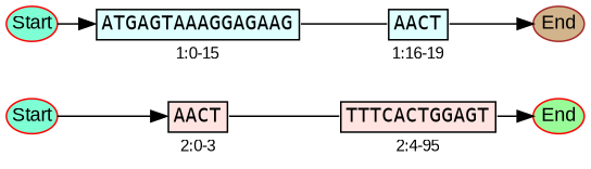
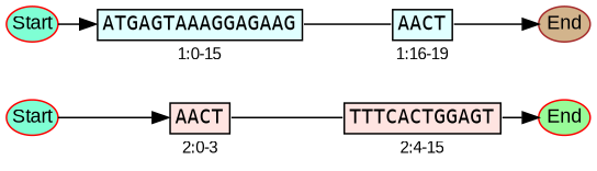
  strict digraph {
    rankdir=LR
    ranksep=0.3
    splines=line
    fontname="Liberation Sans"
    node [margin=0 fontname="Liberation Sans"]
    edge [headport="seq:w" tailport="seq:e" fontname="Liberation Sans"]
    n1 [fontsize=12 height=0.3 label=Start width=0.45 style=filled fillcolor=aquamarine color=red]
    n2 [fontsize=12 height=0.3 label=Start width=0.45 style=filled fillcolor=aquamarine color=red]
    n3 [label=<<TABLE BORDER='0'><TR><TD ALIGN='CENTER' BORDER='1' BGCOLOR='LIGHTCYAN' PORT='seq'><FONT POINT-SIZE='12' FACE='Monospace'>ATGAGTAAAGGAGAAG</FONT></TD></TR><TR><TD ALIGN='CENTER'><FONT POINT-SIZE='10'>1:0-15</FONT></TD></TR></TABLE>> shape=plain margin=""]
    n4 [label=<<TABLE BORDER='0'><TR><TD ALIGN='CENTER' BORDER='1' BGCOLOR='MISTYROSE' PORT='seq'><FONT POINT-SIZE='12' FACE='Monospace'>AACT</FONT></TD></TR><TR><TD ALIGN='CENTER'><FONT POINT-SIZE='10'>2:0-3</FONT></TD></TR></TABLE>> shape=plain]
    n5 [label=<<TABLE BORDER='0'><TR><TD ALIGN='CENTER' BORDER='1' PORT='seq' BGCOLOR='LIGHTCYAN'><FONT POINT-SIZE='12' FACE='Monospace'>AACT</FONT></TD></TR><TR><TD ALIGN='CENTER'><FONT POINT-SIZE='10'>1:16-19</FONT></TD></TR></TABLE>> shape=plain margin=""]
    n6 [fontsize=12 height=0.3 label=End width=0.45 style=filled fillcolor=tan color=brown]
-   n7 [label=<<TABLE BORDER='0'><TR><TD BORDER='1' ALIGN='CENTER' BGCOLOR='MISTYROSE' PORT='seq'><FONT POINT-SIZE='12' FACE='Monospace'>TTTCACTGGAGT</FONT></TD></TR><TR><TD ALIGN='CENTER'><FONT POINT-SIZE='10'>2:4-95</FONT></TD></TR></TABLE>> shape=plain]
+   n7 [label=<<TABLE BORDER='0'><TR><TD BORDER='1' ALIGN='CENTER' BGCOLOR='MISTYROSE' PORT='seq'><FONT POINT-SIZE='12' FACE='Monospace'>TTTCACTGGAGT</FONT></TD></TR><TR><TD ALIGN='CENTER'><FONT POINT-SIZE='10'>2:4-15</FONT></TD></TR></TABLE>> shape=plain]
    n8 [fontsize=12 height=0.3 label=End width=0.45 style=filled fillcolor=palegreen color=red]
    n1 -> n2 [constraint=false headport=n style=invis tailport=s]
    n1 -> n3 [tailport=e]
    n2 -> n4 [tailport=e]
    n3 -> n5 [arrowhead=none]
    n4 -> n7 [arrowhead=none]
    n5 -> n6 [headport=w]
    n7 -> n8 [headport=w]
  }
